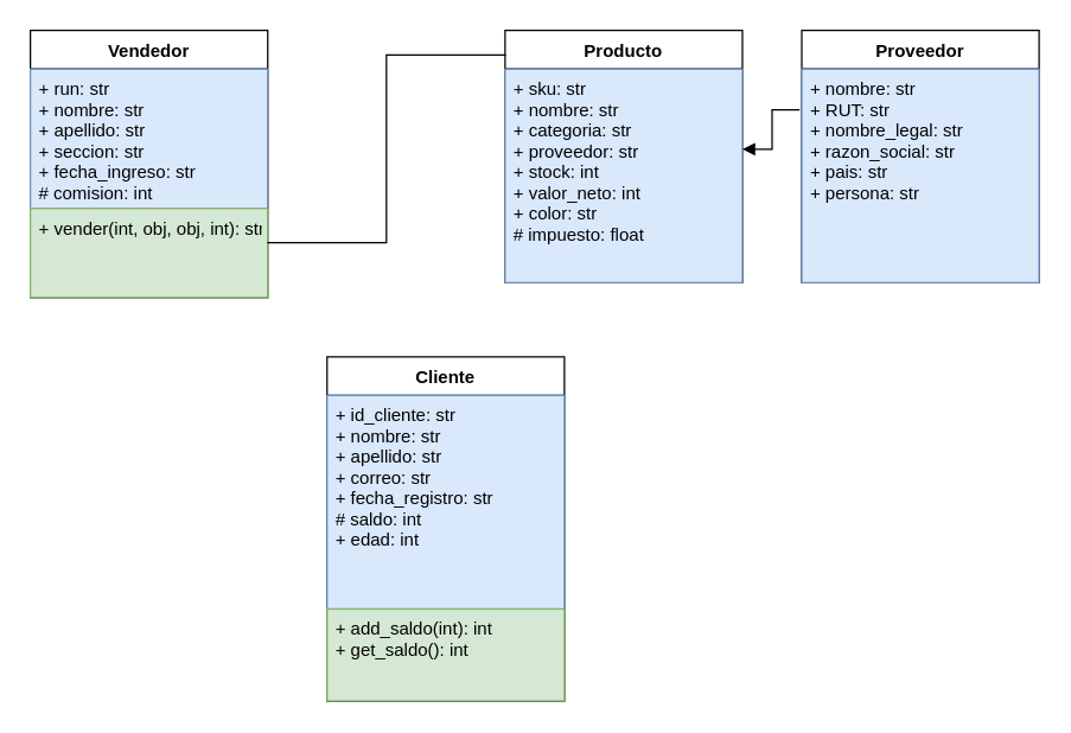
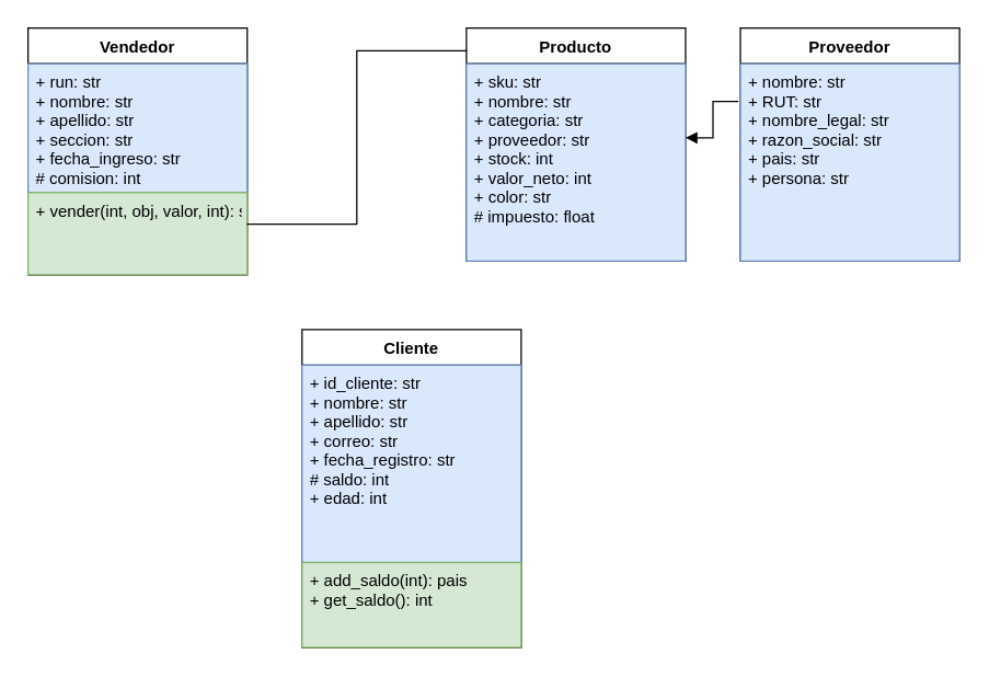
  <mxCell id="0" />
  <mxCell id="1" parent="0" />
  <mxCell id="2" value="Proveedor" style="swimlane;fontStyle=1;align=center;verticalAlign=top;childLayout=stackLayout;horizontal=1;startSize=26;horizontalStack=0;resizeParent=1;resizeParentMax=0;resizeLast=0;collapsible=1;marginBottom=0;" parent="1" vertex="1"><mxGeometry x="540" y="20" width="160" height="170" as="geometry" /></mxCell>
  <mxCell id="3" value="+ nombre: str&#10;+ RUT: str&#10;+ nombre_legal: str&#10;+ razon_social: str&#10;+ pais: str&#10;+ persona: str" style="text;strokeColor=#6c8ebf;fillColor=#dae8fc;align=left;verticalAlign=top;spacingLeft=4;spacingRight=4;overflow=hidden;rotatable=0;points=[[0,0.5],[1,0.5]];portConstraint=eastwest;fontStyle=0" parent="2" vertex="1"><mxGeometry y="26" width="160" height="144" as="geometry" /></mxCell>
  <mxCell id="4" value="Cliente" style="swimlane;fontStyle=1;align=center;verticalAlign=top;childLayout=stackLayout;horizontal=1;startSize=26;horizontalStack=0;resizeParent=1;resizeParentMax=0;resizeLast=0;collapsible=1;marginBottom=0;" parent="1" vertex="1"><mxGeometry x="220" y="240" width="160" height="232" as="geometry" /></mxCell>
  <mxCell id="5" value="+ id_cliente: str&#10;+ nombre: str&#10;+ apellido: str&#10;+ correo: str&#10;+ fecha_registro: str&#10;# saldo: int&#10;+ edad: int" style="text;strokeColor=#6c8ebf;fillColor=#dae8fc;align=left;verticalAlign=top;spacingLeft=4;spacingRight=4;overflow=hidden;rotatable=0;points=[[0,0.5],[1,0.5]];portConstraint=eastwest;" parent="4" vertex="1"><mxGeometry y="26" width="160" height="144" as="geometry" /></mxCell>
- <mxCell id="6" value="+ add_saldo(int): int&#10;+ get_saldo(): int" style="text;strokeColor=#82b366;fillColor=#d5e8d4;align=left;verticalAlign=top;spacingLeft=4;spacingRight=4;overflow=hidden;rotatable=0;points=[[0,0.5],[1,0.5]];portConstraint=eastwest;" parent="4" vertex="1"><mxGeometry y="170" width="160" height="62" as="geometry" /></mxCell>
+ <mxCell id="6" value="+ add_saldo(int): pais&#10;+ get_saldo(): int" style="text;strokeColor=#82b366;fillColor=#d5e8d4;align=left;verticalAlign=top;spacingLeft=4;spacingRight=4;overflow=hidden;rotatable=0;points=[[0,0.5],[1,0.5]];portConstraint=eastwest;" parent="4" vertex="1"><mxGeometry y="170" width="160" height="62" as="geometry" /></mxCell>
  <mxCell id="7" value="Producto" style="swimlane;fontStyle=1;align=center;verticalAlign=top;childLayout=stackLayout;horizontal=1;startSize=26;horizontalStack=0;resizeParent=1;resizeParentMax=0;resizeLast=0;collapsible=1;marginBottom=0;" parent="1" vertex="1"><mxGeometry x="340" y="20" width="160" height="170" as="geometry" /></mxCell>
  <mxCell id="8" value="+ sku: str&#10;+ nombre: str&#10;+ categoria: str&#10;+ proveedor: str&#10;+ stock: int&#10;+ valor_neto: int&#10;+ color: str&#10;# impuesto: float" style="text;strokeColor=#6c8ebf;fillColor=#dae8fc;align=left;verticalAlign=top;spacingLeft=4;spacingRight=4;overflow=hidden;rotatable=0;points=[[0,0.5],[1,0.5]];portConstraint=eastwest;" parent="7" vertex="1"><mxGeometry y="26" width="160" height="144" as="geometry" /></mxCell>
  <mxCell id="9" value="Vendedor" style="swimlane;fontStyle=1;align=center;verticalAlign=top;childLayout=stackLayout;horizontal=1;startSize=26;horizontalStack=0;resizeParent=1;resizeParentMax=0;resizeLast=0;collapsible=1;marginBottom=0;" parent="1" vertex="1"><mxGeometry x="20" y="20" width="160" height="180" as="geometry" /></mxCell>
  <mxCell id="10" value="+ run: str&#10;+ nombre: str&#10;+ apellido: str&#10;+ seccion: str&#10;+ fecha_ingreso: str&#10;# comision: int" style="text;strokeColor=#6c8ebf;fillColor=#dae8fc;align=left;verticalAlign=top;spacingLeft=4;spacingRight=4;overflow=hidden;rotatable=0;points=[[0,0.5],[1,0.5]];portConstraint=eastwest;" parent="9" vertex="1"><mxGeometry y="26" width="160" height="94" as="geometry" /></mxCell>
- <mxCell id="11" value="+ vender(int, obj, obj, int): str" style="text;strokeColor=#82b366;fillColor=#d5e8d4;align=left;verticalAlign=top;spacingLeft=4;spacingRight=4;overflow=hidden;rotatable=0;points=[[0,0.5],[1,0.5]];portConstraint=eastwest;" parent="9" vertex="1"><mxGeometry y="120" width="160" height="60" as="geometry" /></mxCell>
+ <mxCell id="11" value="+ vender(int, obj, valor, int): str" style="text;strokeColor=#82b366;fillColor=#d5e8d4;align=left;verticalAlign=top;spacingLeft=4;spacingRight=4;overflow=hidden;rotatable=0;points=[[0,0.5],[1,0.5]];portConstraint=eastwest;" parent="9" vertex="1"><mxGeometry y="120" width="160" height="60" as="geometry" /></mxCell>
  <mxCell id="12" value="" style="endArrow=none;html=1;edgeStyle=orthogonalEdgeStyle;rounded=0;exitX=0.998;exitY=0.385;exitDx=0;exitDy=0;exitPerimeter=0;entryX=0.003;entryY=0.097;entryDx=0;entryDy=0;entryPerimeter=0;" parent="1" source="11" target="7" edge="1"><mxGeometry relative="1" as="geometry"><mxPoint x="200" y="160" as="sourcePoint" /><mxPoint x="360" y="160" as="targetPoint" /></mxGeometry></mxCell>
  <mxCell id="13" style="edgeStyle=orthogonalEdgeStyle;rounded=0;orthogonalLoop=1;jettySize=auto;html=1;endArrow=block;endFill=1;exitX=-0.009;exitY=0.191;exitDx=0;exitDy=0;exitPerimeter=0;entryX=1;entryY=0.375;entryDx=0;entryDy=0;entryPerimeter=0;" parent="1" source="3" target="8" edge="1"><mxGeometry relative="1" as="geometry"><mxPoint x="520" y="80" as="sourcePoint" /><mxPoint x="510" y="100" as="targetPoint" /><Array as="points"><mxPoint x="520" y="73" /><mxPoint x="520" y="100" /></Array></mxGeometry></mxCell>
